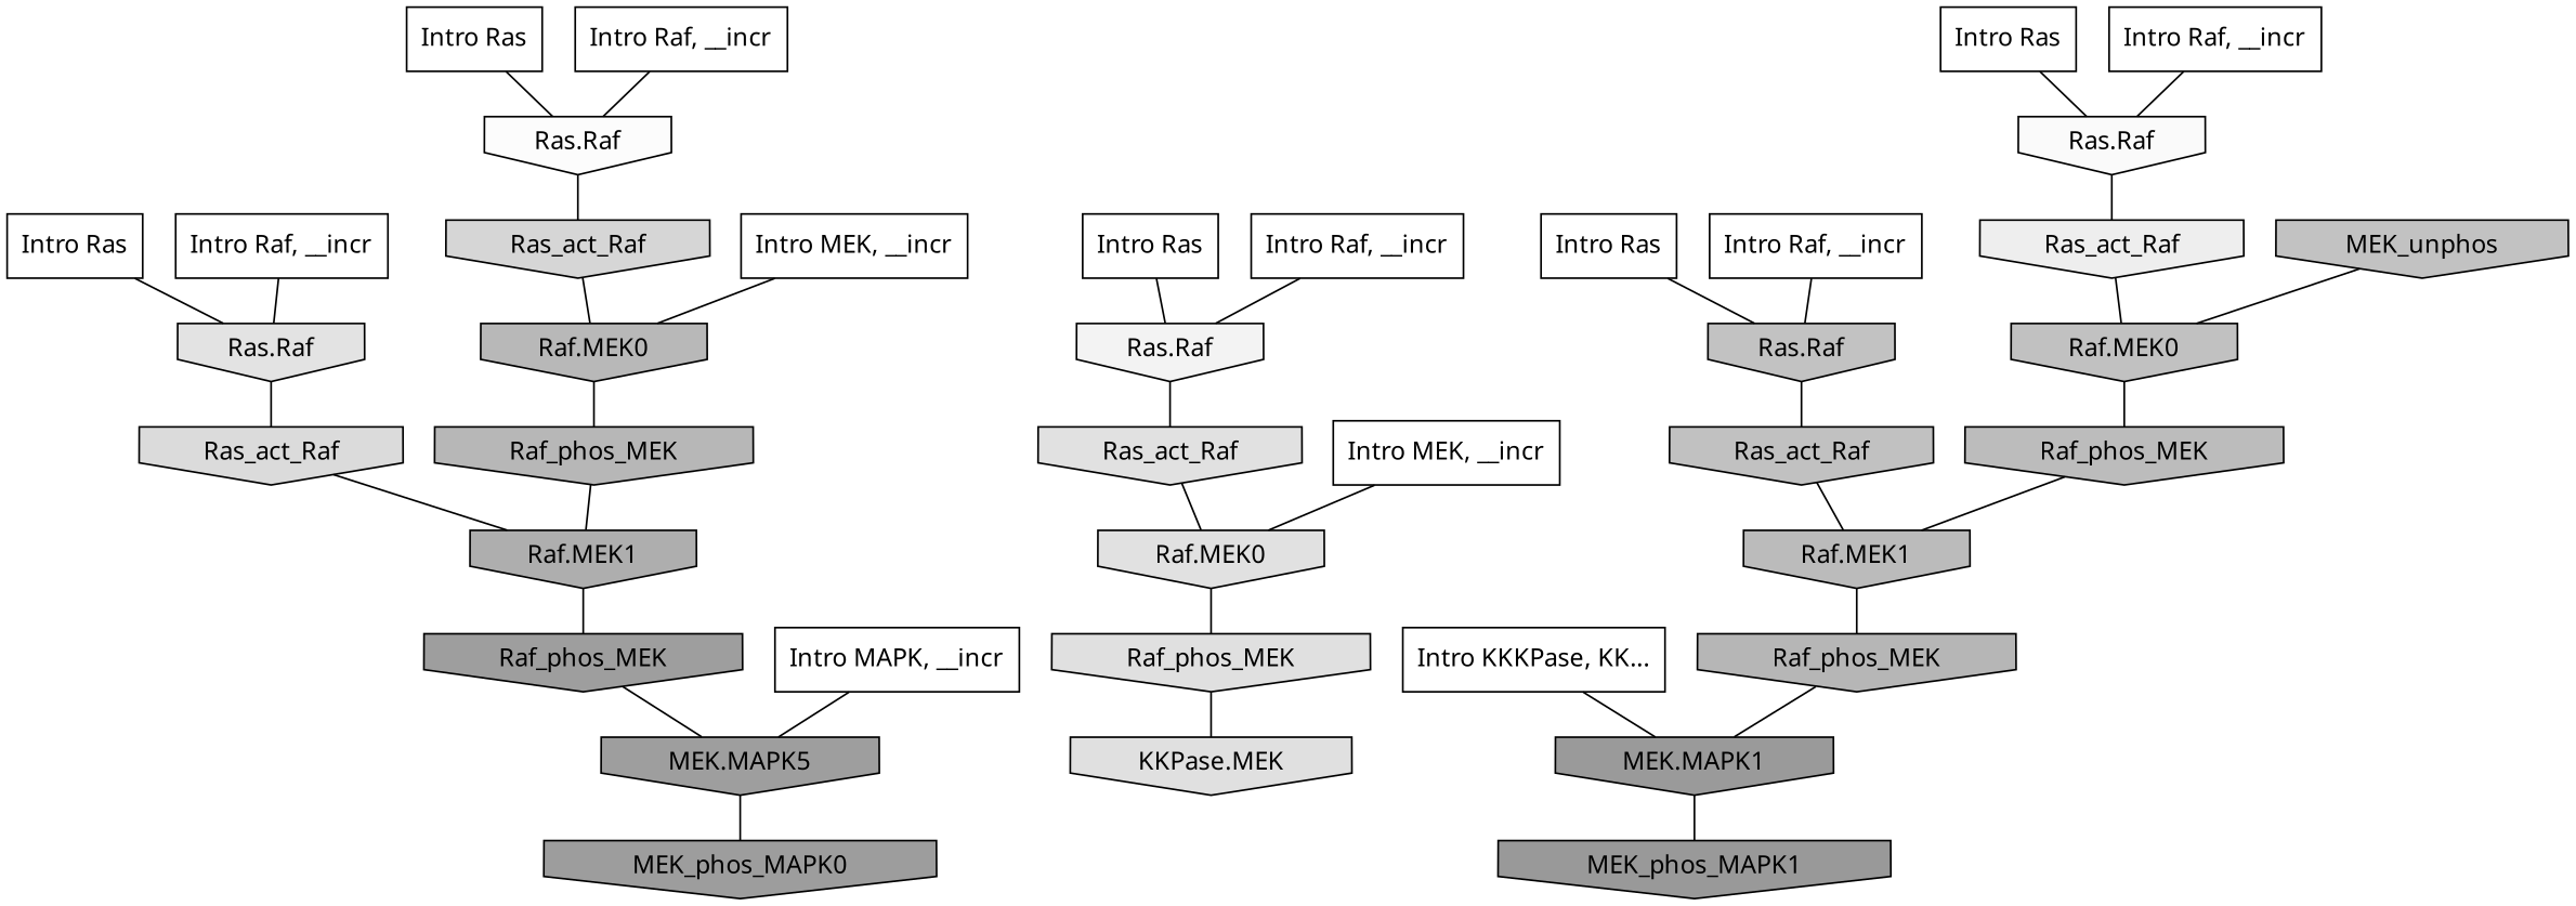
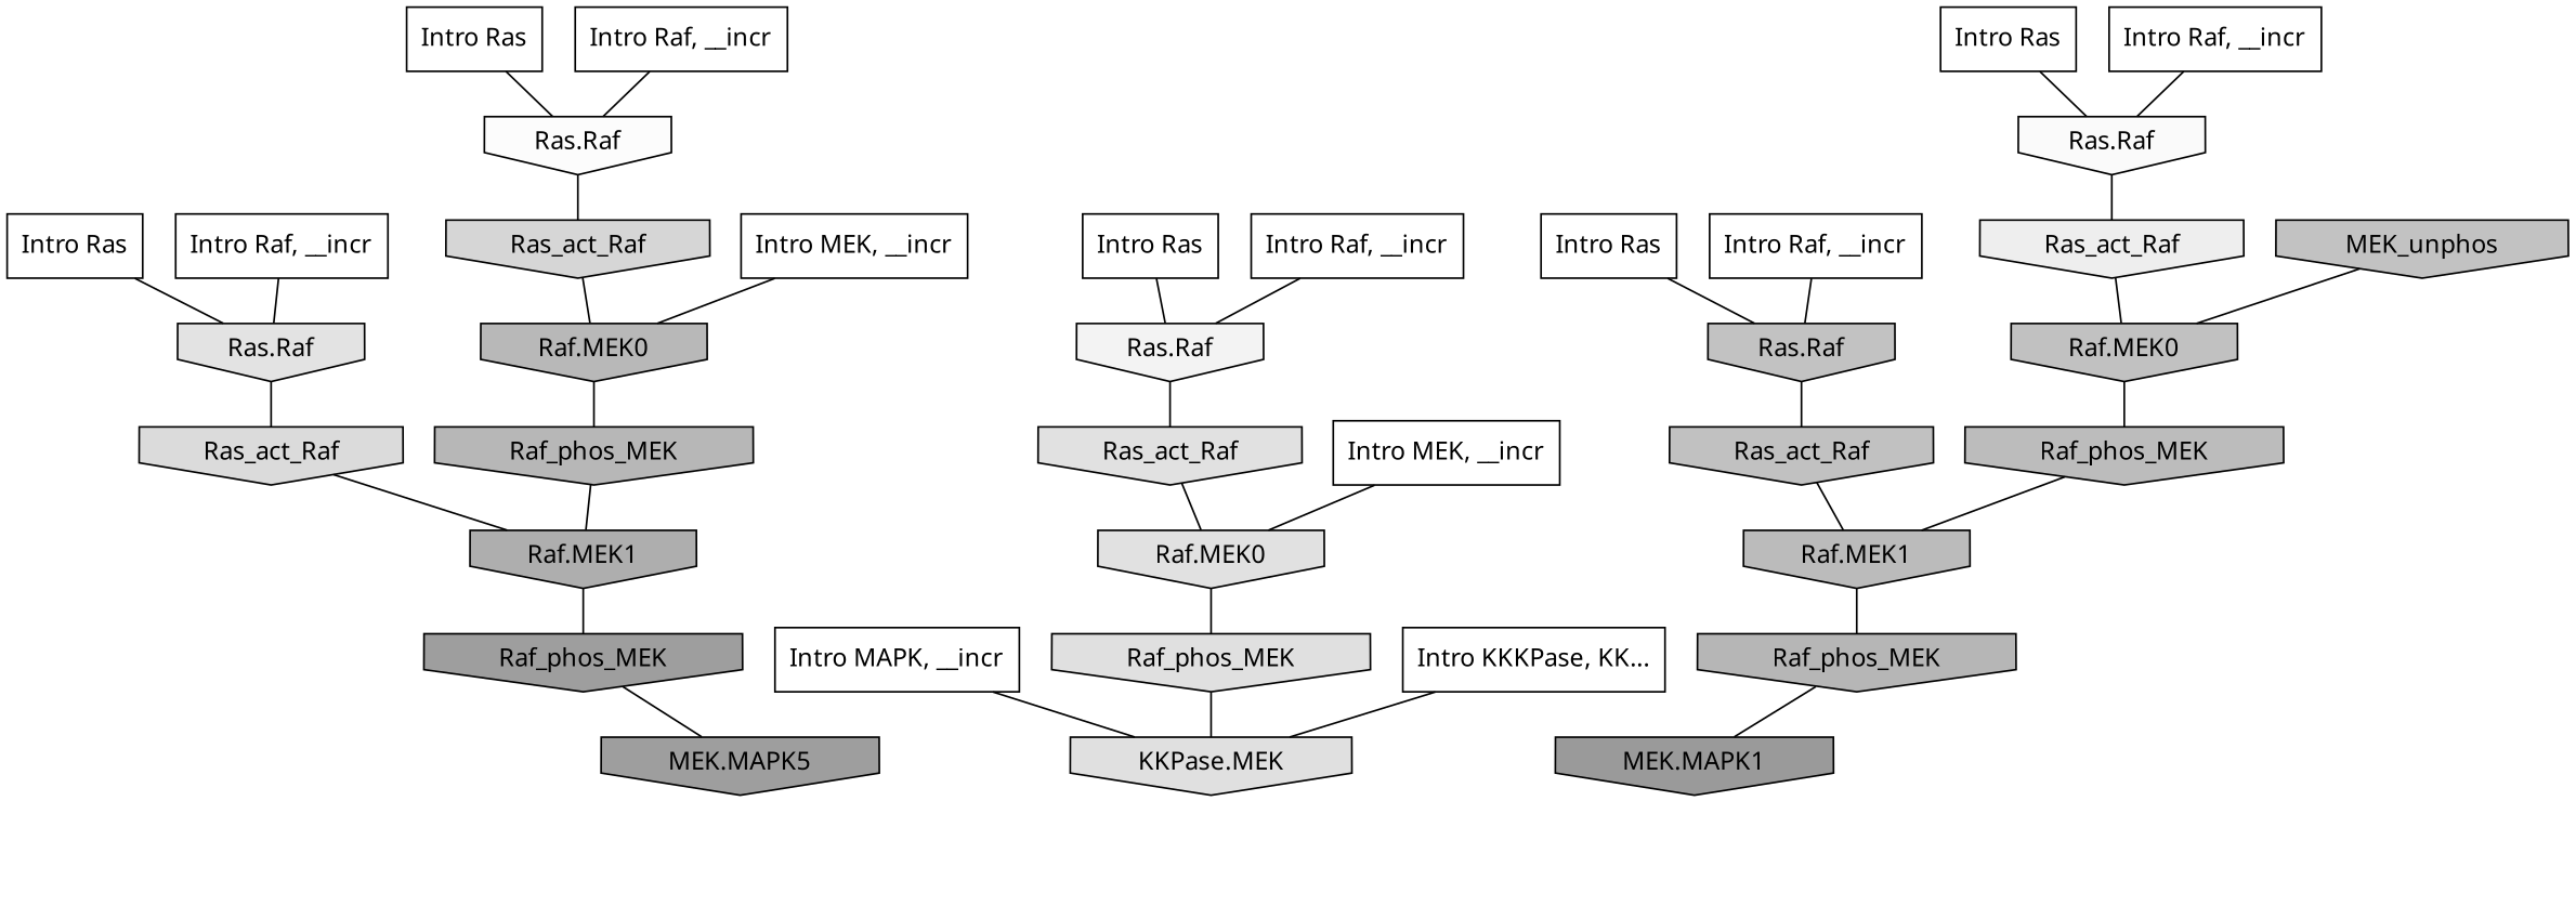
  digraph {
    rankdir=TB
    ranksep=0.30
    node [fillcolor="0.000 0.000 1.000" fontname="CMU Serif" shape=invhouse style=filled]
    edge [color="0.000 0.000 0.000" dir=none fontname="CMU Serif"]
    n1 [label="Intro Ras" shape=rectangle]
    n2 [fillcolor="0.000 0.000 0.887" label="Ras.Raf"]
    n3 [fillcolor="0.000 0.000 0.858" label=Ras_act_Raf]
    n4 [label="Intro Ras" shape=rectangle]
    n5 [fillcolor="0.000 0.000 0.953" label="Ras.Raf"]
    n6 [fillcolor="0.000 0.000 0.880" label=Ras_act_Raf]
    n7 [label="Intro Ras" shape=rectangle]
    n8 [fillcolor="0.000 0.000 0.977" label="Ras.Raf"]
    n9 [fillcolor="0.000 0.000 0.933" label=Ras_act_Raf]
    n10 [label="Intro Ras" shape=rectangle]
    n11 [fillcolor="0.000 0.000 0.761" label="Ras.Raf"]
    n12 [fillcolor="0.000 0.000 0.756" label=Ras_act_Raf]
    n13 [label="Intro Ras" shape=rectangle]
    n14 [fillcolor="0.000 0.000 0.986" label="Ras.Raf"]
    n15 [fillcolor="0.000 0.000 0.839" label=Ras_act_Raf]
    n16 [label="Intro Raf, __incr" shape=rectangle]
    n17 [label="Intro Raf, __incr" shape=rectangle]
    n18 [label="Intro Raf, __incr" shape=rectangle]
    n19 [label="Intro Raf, __incr" shape=rectangle]
    n20 [label="Intro Raf, __incr" shape=rectangle]
    n21 [label="Intro MEK, __incr" shape=rectangle]
    n22 [fillcolor="0.000 0.000 0.720" label="Raf.MEK0"]
    n23 [fillcolor="0.000 0.000 0.716" label=Raf_phos_MEK]
    n24 [label="Intro MEK, __incr" shape=rectangle]
    n25 [fillcolor="0.000 0.000 0.880" label="Raf.MEK0"]
    n26 [fillcolor="0.000 0.000 0.876" label=Raf_phos_MEK]
    n27 [label="Intro MAPK, __incr" shape=rectangle]
    n28 [fillcolor="0.000 0.000 0.618" label="MEK.MAPK5"]
-   n29 [fillcolor="0.000 0.000 0.614" label=MEK_phos_MAPK0]
    n30 [label="Intro KKKPase, KK..." shape=rectangle]
    n31 [fillcolor="0.000 0.000 0.876" label="KKPase.MEK"]
    n32 [fillcolor="0.000 0.000 0.757" label="Raf.MEK0"]
    n33 [fillcolor="0.000 0.000 0.735" label=Raf_phos_MEK]
    n34 [fillcolor="0.000 0.000 0.683" label="Raf.MEK1"]
    n35 [fillcolor="0.000 0.000 0.758" label=MEK_unphos]
    n36 [fillcolor="0.000 0.000 0.618" label=Raf_phos_MEK]
    n37 [fillcolor="0.000 0.000 0.732" label="Raf.MEK1"]
    n38 [fillcolor="0.000 0.000 0.714" label=Raf_phos_MEK]
    n39 [fillcolor="0.000 0.000 0.603" label="MEK.MAPK1"]
-   n40 [fillcolor="0.000 0.000 0.600" label=MEK_phos_MAPK1]
    n1 -> n2
    n2 -> n3
    n3 -> n34
    n4 -> n5
    n5 -> n6
    n6 -> n25
    n7 -> n8
    n8 -> n9
    n9 -> n32
    n10 -> n11
    n11 -> n12
    n12 -> n37
    n13 -> n14
    n14 -> n15
    n15 -> n22
    n16 -> n2
    n17 -> n8
    n18 -> n14
    n19 -> n11
    n20 -> n5
    n21 -> n22
    n22 -> n23
    n23 -> n34
    n24 -> n25
    n25 -> n26
    n26 -> n31
-   n27 -> n28
-   n28 -> n29
-   n30 -> n39
+   n27 -> n31
+   n30 -> n31
    n32 -> n33
    n33 -> n37
    n34 -> n36
    n35 -> n32
    n36 -> n28
    n37 -> n38
    n38 -> n39
-   n39 -> n40
  }
